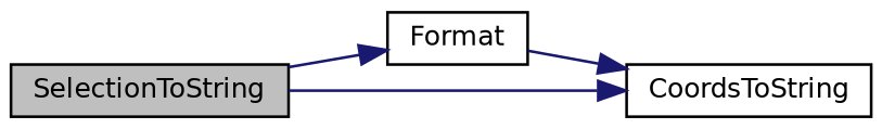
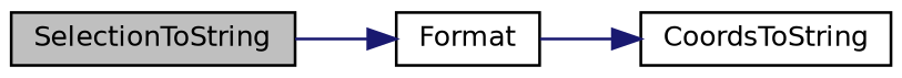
  digraph {
    rankdir=LR
    node [color=black fontname=Helvetica fontsize=10 shape=record]
    edge [color=midnightblue fontname=Helvetica fontsize=10 labelfontname=Helvetica labelfontsize=10 style=solid]
    n1 [fillcolor=grey75 fontcolor=black height=0.2 label=SelectionToString style=filled width=0.4]
    n2 [height=0.2 label=Format width=0.4]
    n3 [height=0.2 label=CoordsToString width=0.4]
    n1 -> n2
-   n1 -> n3
    n2 -> n3
  }
